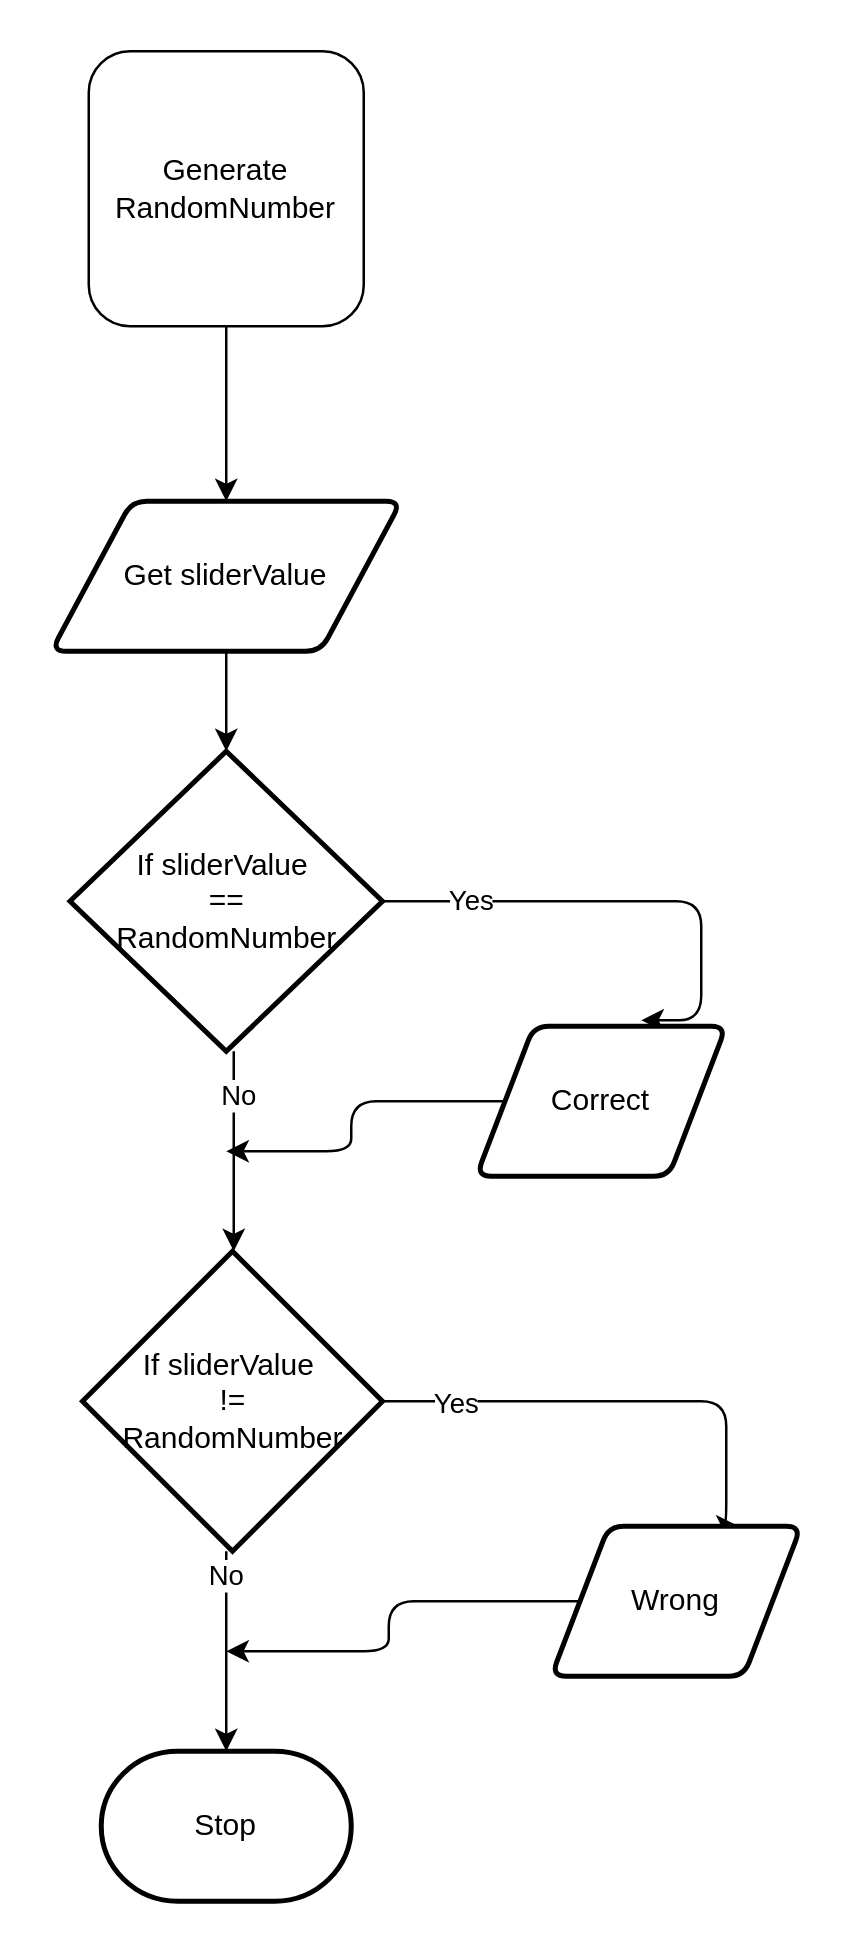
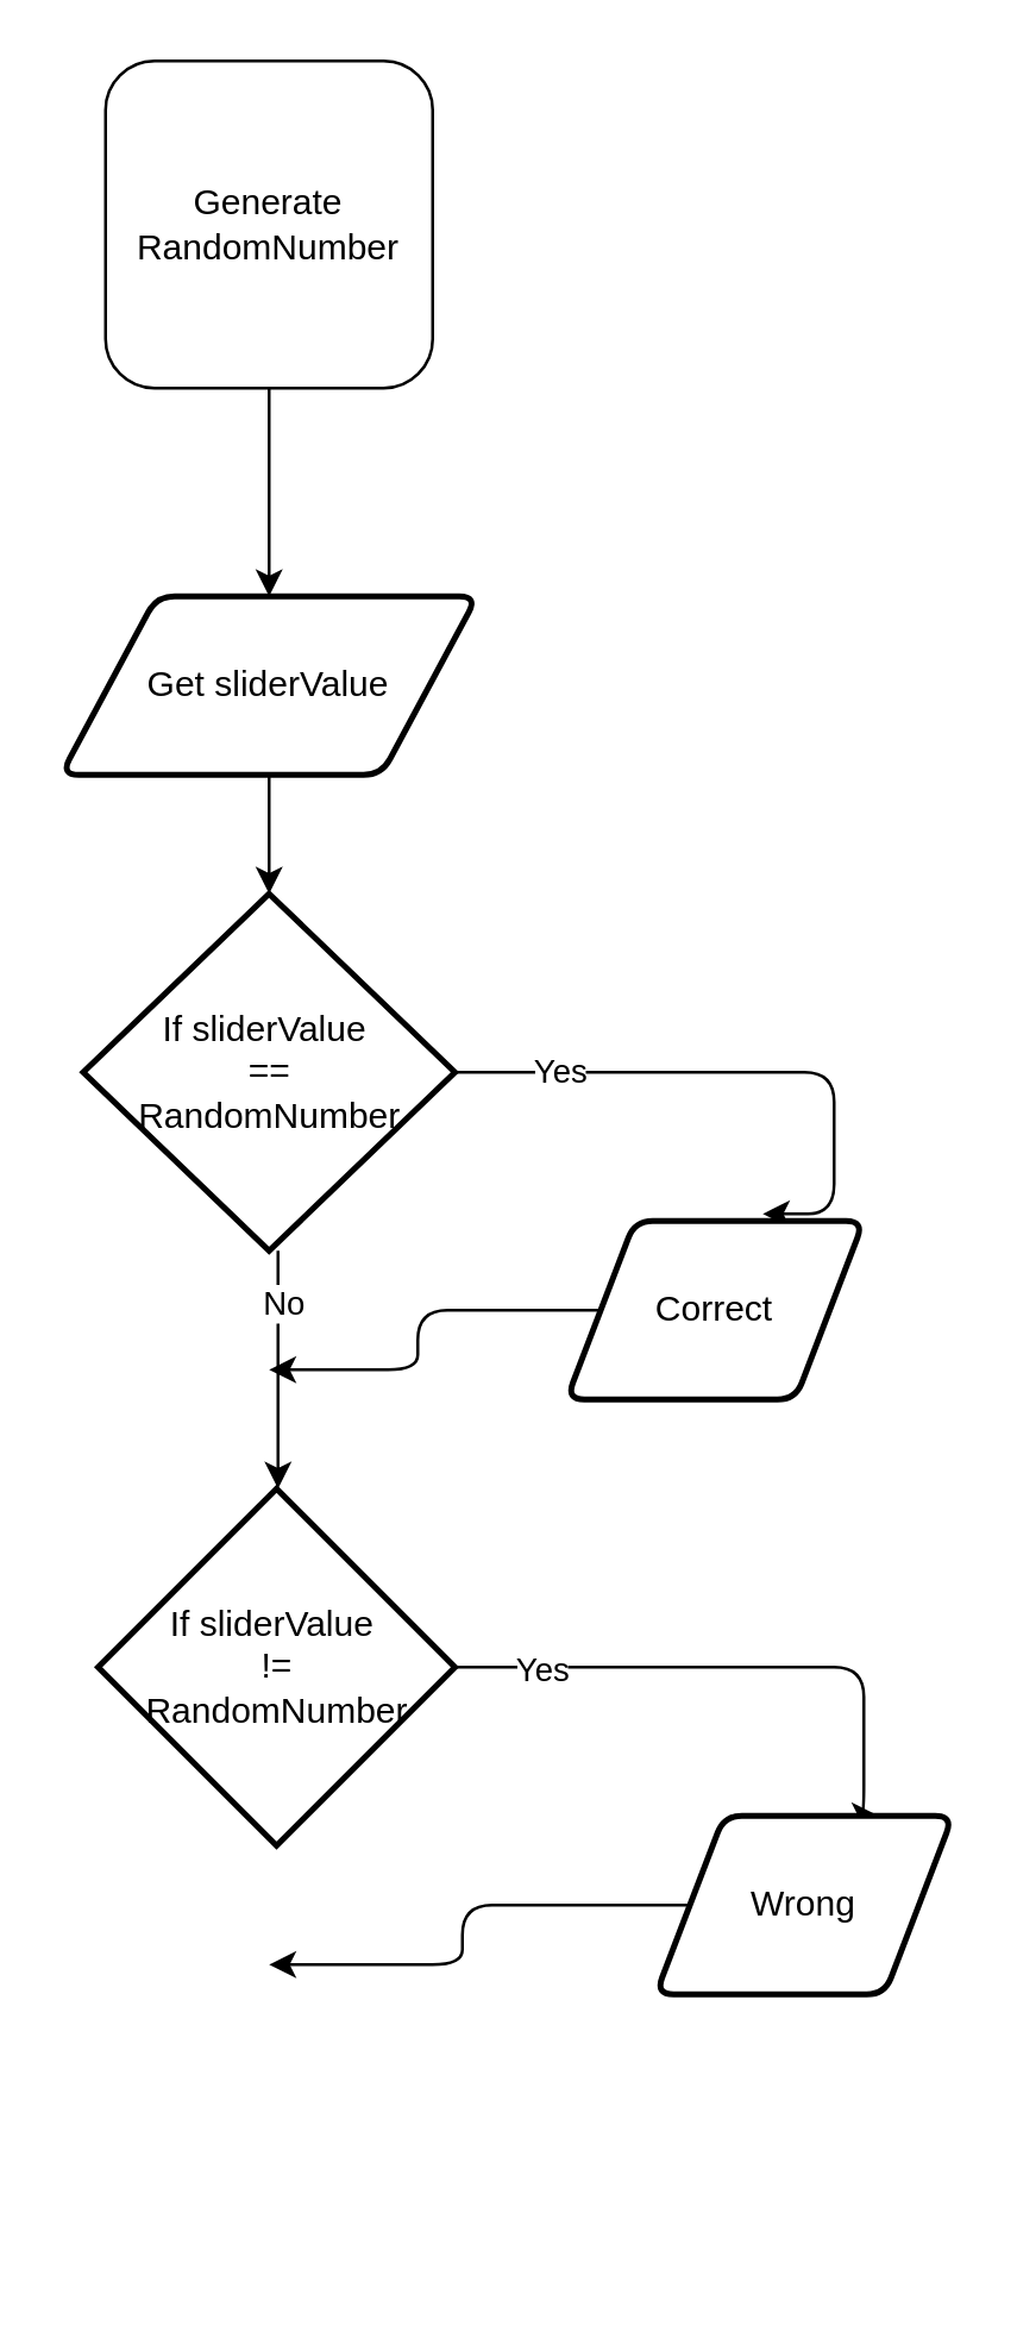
  <mxCell id="0" />
  <mxCell id="1" parent="0" />
- <mxCell id="2" value="Stop" style="strokeWidth=2;html=1;shape=mxgraph.flowchart.terminator;whiteSpace=wrap;" parent="1" vertex="1"><mxGeometry x="40" y="700" width="100" height="60" as="geometry" /></mxCell>
  <mxCell id="3" style="edgeStyle=none;html=1;" edge="1" parent="1" source="4" target="6"><mxGeometry relative="1" as="geometry" /></mxCell>
  <mxCell id="4" value="Generate&lt;br&gt;RandomNumber" style="rounded=1;whiteSpace=wrap;html=1;" vertex="1" parent="1"><mxGeometry x="35" y="20" width="110" height="110" as="geometry" /></mxCell>
  <mxCell id="5" style="edgeStyle=elbowEdgeStyle;html=1;entryX=0.5;entryY=0;entryDx=0;entryDy=0;entryPerimeter=0;" edge="1" parent="1" source="6" target="10"><mxGeometry relative="1" as="geometry" /></mxCell>
  <mxCell id="6" value="Get sliderValue" style="shape=parallelogram;html=1;strokeWidth=2;perimeter=parallelogramPerimeter;whiteSpace=wrap;rounded=1;arcSize=12;size=0.23;" vertex="1" parent="1"><mxGeometry x="20" y="200" width="140" height="60" as="geometry" /></mxCell>
  <mxCell id="7" value="Yes" style="edgeStyle=elbowEdgeStyle;html=1;entryX=0.66;entryY=-0.04;entryDx=0;entryDy=0;entryPerimeter=0;" edge="1" parent="1" source="10" target="12"><mxGeometry x="-0.659" relative="1" as="geometry"><mxPoint x="280" y="490" as="targetPoint" /><Array as="points"><mxPoint x="280" y="360" /></Array><mxPoint x="1" as="offset" /></mxGeometry></mxCell>
  <mxCell id="8" style="edgeStyle=elbowEdgeStyle;html=1;entryX=0.5;entryY=0;entryDx=0;entryDy=0;entryPerimeter=0;" edge="1" parent="1" source="10" target="16"><mxGeometry relative="1" as="geometry" /></mxCell>
  <mxCell id="9" value="No" style="edgeLabel;html=1;align=center;verticalAlign=middle;resizable=0;points=[];" vertex="1" connectable="0" parent="8"><mxGeometry x="-0.578" y="1" relative="1" as="geometry"><mxPoint as="offset" /></mxGeometry></mxCell>
  <mxCell id="10" value="If sliderValue&amp;nbsp;&lt;br&gt;==&lt;br&gt;RandomNumber" style="strokeWidth=2;html=1;shape=mxgraph.flowchart.decision;whiteSpace=wrap;" vertex="1" parent="1"><mxGeometry x="27.5" y="300" width="125" height="120" as="geometry" /></mxCell>
  <mxCell id="11" style="edgeStyle=elbowEdgeStyle;html=1;" edge="1" parent="1" source="12"><mxGeometry relative="1" as="geometry"><mxPoint x="90" y="460" as="targetPoint" /></mxGeometry></mxCell>
  <mxCell id="12" value="Correct" style="shape=parallelogram;html=1;strokeWidth=2;perimeter=parallelogramPerimeter;whiteSpace=wrap;rounded=1;arcSize=12;size=0.23;" vertex="1" parent="1"><mxGeometry x="190" y="410" width="100" height="60" as="geometry" /></mxCell>
  <mxCell id="13" style="edgeStyle=elbowEdgeStyle;html=1;entryX=0.75;entryY=0;entryDx=0;entryDy=0;" edge="1" parent="1" source="16" target="18"><mxGeometry relative="1" as="geometry"><Array as="points"><mxPoint x="290" y="560" /></Array></mxGeometry></mxCell>
  <mxCell id="14" value="Yes" style="edgeLabel;html=1;align=center;verticalAlign=middle;resizable=0;points=[];" vertex="1" connectable="0" parent="13"><mxGeometry x="-0.309" y="-1" relative="1" as="geometry"><mxPoint x="-38" y="-1" as="offset" /></mxGeometry></mxCell>
- <mxCell id="15" value="No" style="edgeStyle=elbowEdgeStyle;html=1;entryX=0.5;entryY=0;entryDx=0;entryDy=0;entryPerimeter=0;" edge="1" parent="1" source="16" target="2"><mxGeometry x="-0.75" relative="1" as="geometry"><mxPoint as="offset" /></mxGeometry></mxCell>
  <mxCell id="16" value="If sliderValue&amp;nbsp;&lt;br&gt;!=&lt;br&gt;RandomNumber" style="strokeWidth=2;html=1;shape=mxgraph.flowchart.decision;whiteSpace=wrap;" vertex="1" parent="1"><mxGeometry x="32.5" y="500" width="120" height="120" as="geometry" /></mxCell>
  <mxCell id="17" style="edgeStyle=elbowEdgeStyle;html=1;" edge="1" parent="1" source="18"><mxGeometry relative="1" as="geometry"><mxPoint x="90" y="660" as="targetPoint" /></mxGeometry></mxCell>
  <mxCell id="18" value="Wrong" style="shape=parallelogram;html=1;strokeWidth=2;perimeter=parallelogramPerimeter;whiteSpace=wrap;rounded=1;arcSize=12;size=0.23;" vertex="1" parent="1"><mxGeometry x="220" y="610" width="100" height="60" as="geometry" /></mxCell>
